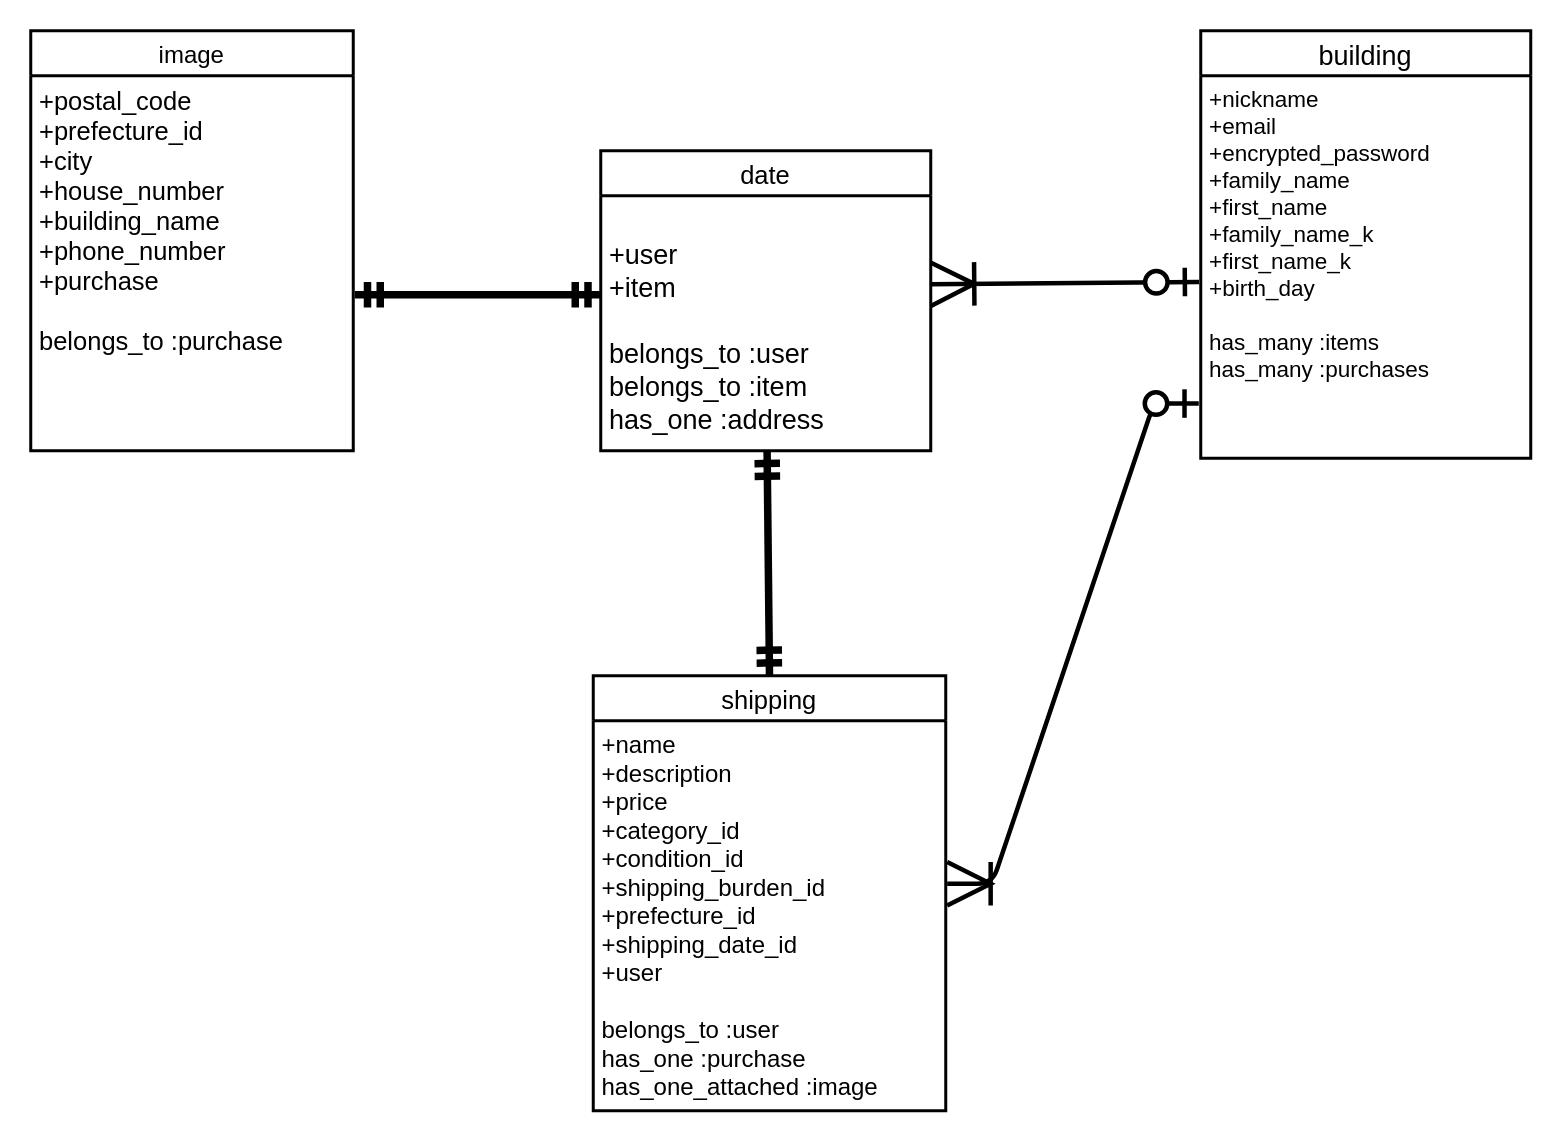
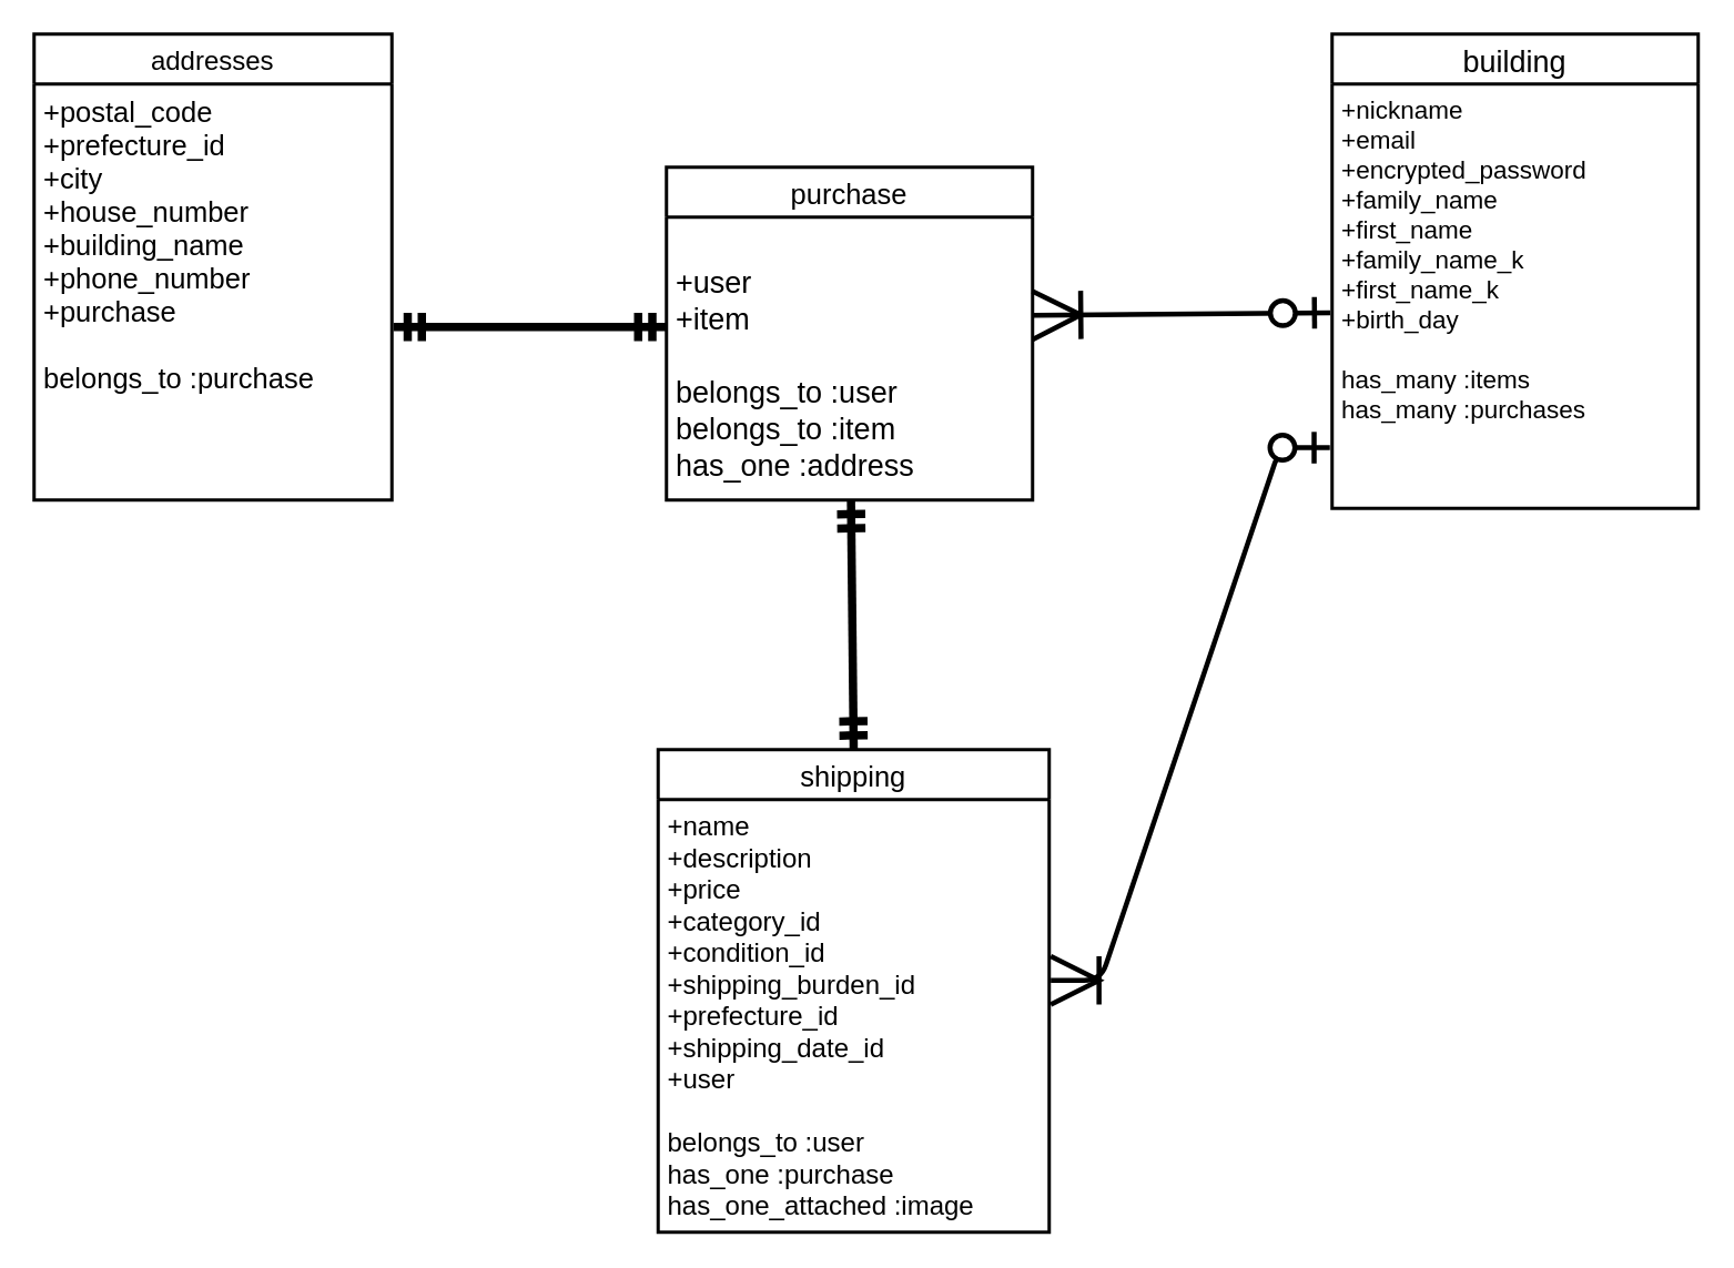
  <mxCell id="0" />
  <mxCell id="1" parent="0" />
  <mxCell id="2" value="building" style="swimlane;childLayout=stackLayout;horizontal=1;startSize=30;horizontalStack=0;fontSize=18;fontStyle=0;strokeWidth=2;resizeParent=0;resizeLast=1;shadow=0;dashed=0;align=center;" vertex="1" parent="1"><mxGeometry x="800" y="20" width="220" height="285" as="geometry" /></mxCell>
  <mxCell id="3" value="+nickname&#10;+email&#10;+encrypted_password&#10;+family_name&#10;+first_name&#10;+family_name_k&#10;+first_name_k&#10;+birth_day&#10;&#10;has_many :items &#10;has_many :purchases&#10;&#10;" style="align=left;strokeColor=none;fillColor=none;spacingLeft=4;fontSize=15;verticalAlign=top;resizable=0;rotatable=0;part=1;" vertex="1" parent="2"><mxGeometry y="30" width="220" height="255" as="geometry" /></mxCell>
  <mxCell id="4" value="shipping" style="swimlane;childLayout=stackLayout;horizontal=1;startSize=30;horizontalStack=0;fontSize=17;fontStyle=0;strokeWidth=2;resizeParent=0;resizeLast=1;shadow=0;dashed=0;align=center;" vertex="1" parent="1"><mxGeometry x="395" y="450" width="235" height="290" as="geometry" /></mxCell>
  <mxCell id="5" value="+name&#10;+description&#10;+price&#10;+category_id&#10;+condition_id&#10;+shipping_burden_id&#10;+prefecture_id&#10;+shipping_date_id&#10;+user&#10;&#10;belongs_to :user&#10;has_one :purchase&#10;has_one_attached :image" style="align=left;strokeColor=none;fillColor=none;spacingLeft=4;fontSize=16;verticalAlign=top;resizable=0;rotatable=0;part=1;" vertex="1" parent="4"><mxGeometry y="30" width="235" height="260" as="geometry" /></mxCell>
- <mxCell id="6" value="date" style="swimlane;childLayout=stackLayout;horizontal=1;startSize=30;horizontalStack=0;fontSize=17;fontStyle=0;strokeWidth=2;resizeParent=0;resizeLast=1;shadow=0;dashed=0;align=center;" vertex="1" parent="1"><mxGeometry x="400" y="100" width="220" height="200" as="geometry" /></mxCell>
+ <mxCell id="6" value="purchase" style="swimlane;childLayout=stackLayout;horizontal=1;startSize=30;horizontalStack=0;fontSize=17;fontStyle=0;strokeWidth=2;resizeParent=0;resizeLast=1;shadow=0;dashed=0;align=center;" vertex="1" parent="1"><mxGeometry x="400" y="100" width="220" height="200" as="geometry" /></mxCell>
  <mxCell id="7" value="&#10;+user&#10;+item&#10;&#10;belongs_to :user&#10;belongs_to :item&#10;has_one :address" style="align=left;strokeColor=none;fillColor=none;spacingLeft=4;fontSize=18;verticalAlign=top;resizable=0;rotatable=0;part=1;" vertex="1" parent="6"><mxGeometry y="30" width="220" height="170" as="geometry" /></mxCell>
- <mxCell id="8" value="image" style="swimlane;childLayout=stackLayout;horizontal=1;startSize=30;horizontalStack=0;fontSize=16;fontStyle=0;strokeWidth=2;resizeParent=0;resizeLast=1;shadow=0;dashed=0;align=center;" vertex="1" parent="1"><mxGeometry x="20" y="20" width="215" height="280" as="geometry" /></mxCell>
+ <mxCell id="8" value="addresses" style="swimlane;childLayout=stackLayout;horizontal=1;startSize=30;horizontalStack=0;fontSize=16;fontStyle=0;strokeWidth=2;resizeParent=0;resizeLast=1;shadow=0;dashed=0;align=center;" vertex="1" parent="1"><mxGeometry x="20" y="20" width="215" height="280" as="geometry" /></mxCell>
  <mxCell id="9" value="+postal_code&#10;+prefecture_id&#10;+city&#10;+house_number&#10;+building_name&#10;+phone_number&#10;+purchase&#10;&#10;belongs_to :purchase&#10;" style="align=left;strokeColor=none;fillColor=none;spacingLeft=4;fontSize=17;verticalAlign=top;resizable=0;rotatable=0;part=1;" vertex="1" parent="8"><mxGeometry y="30" width="215" height="250" as="geometry" /></mxCell>
  <mxCell id="10" value="" style="fontSize=12;html=1;endArrow=ERmandOne;startArrow=ERmandOne;strokeWidth=5;exitX=0.5;exitY=0;exitDx=0;exitDy=0;endSize=11;startSize=11;" edge="1" parent="1" source="4" target="7"><mxGeometry width="100" height="100" relative="1" as="geometry"><mxPoint x="511" y="450" as="sourcePoint" /><mxPoint x="540" y="290" as="targetPoint" /></mxGeometry></mxCell>
  <mxCell id="11" value="" style="fontSize=12;html=1;endArrow=ERoneToMany;startArrow=ERzeroToOne;strokeWidth=3;endSize=25;startSize=15;exitX=-0.005;exitY=0.539;exitDx=0;exitDy=0;exitPerimeter=0;" edge="1" parent="1" source="3"><mxGeometry width="100" height="100" relative="1" as="geometry"><mxPoint x="780" y="189" as="sourcePoint" /><mxPoint x="620" y="189" as="targetPoint" /></mxGeometry></mxCell>
  <mxCell id="12" value="" style="fontSize=12;html=1;endArrow=ERmandOne;startArrow=ERmandOne;strokeWidth=5;endSize=11;startSize=11;" edge="1" parent="1"><mxGeometry width="100" height="100" relative="1" as="geometry"><mxPoint x="236" y="196" as="sourcePoint" /><mxPoint x="400" y="196" as="targetPoint" /></mxGeometry></mxCell>
  <mxCell id="13" value="" style="edgeStyle=entityRelationEdgeStyle;fontSize=12;html=1;endArrow=ERoneToMany;startArrow=ERzeroToOne;strokeWidth=3;entryX=1.004;entryY=0.418;entryDx=0;entryDy=0;entryPerimeter=0;endSize=25;startSize=15;exitX=-0.006;exitY=0.857;exitDx=0;exitDy=0;exitPerimeter=0;" edge="1" parent="1" source="3" target="5"><mxGeometry width="100" height="100" relative="1" as="geometry"><mxPoint x="800" y="305" as="sourcePoint" /><mxPoint x="960" y="380" as="targetPoint" /></mxGeometry></mxCell>
